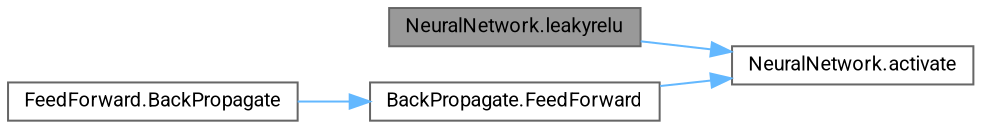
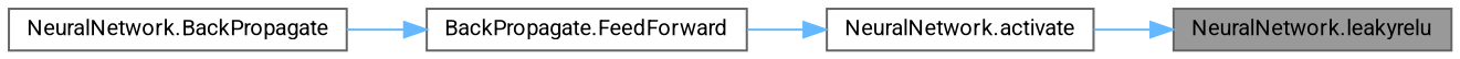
  digraph {
    fontname=Roboto
    rankdir=RL
    node [color=grey40 fillcolor=white fontname=Roboto fontsize=10 shape=box style=filled]
    edge [color=steelblue1 dir=back fontname=Roboto fontsize=10 labelfontname=Helvetica labelfontsize=10 style=solid]
    n1 [color=gray40 fillcolor=grey60 fontcolor=black height=0.2 label="NeuralNetwork.leakyrelu" width=0.4]
    n2 [height=0.2 label="NeuralNetwork.activate" width=0.4]
    n3 [height=0.2 label="BackPropagate.FeedForward" width=0.4]
-   n4 [height=0.2 label="FeedForward.BackPropagate" width=0.4]
-   n2 -> n1
+   n4 [height=0.2 label="NeuralNetwork.BackPropagate" width=0.4]
+   n1 -> n2
    n2 -> n3
    n3 -> n4
  }
